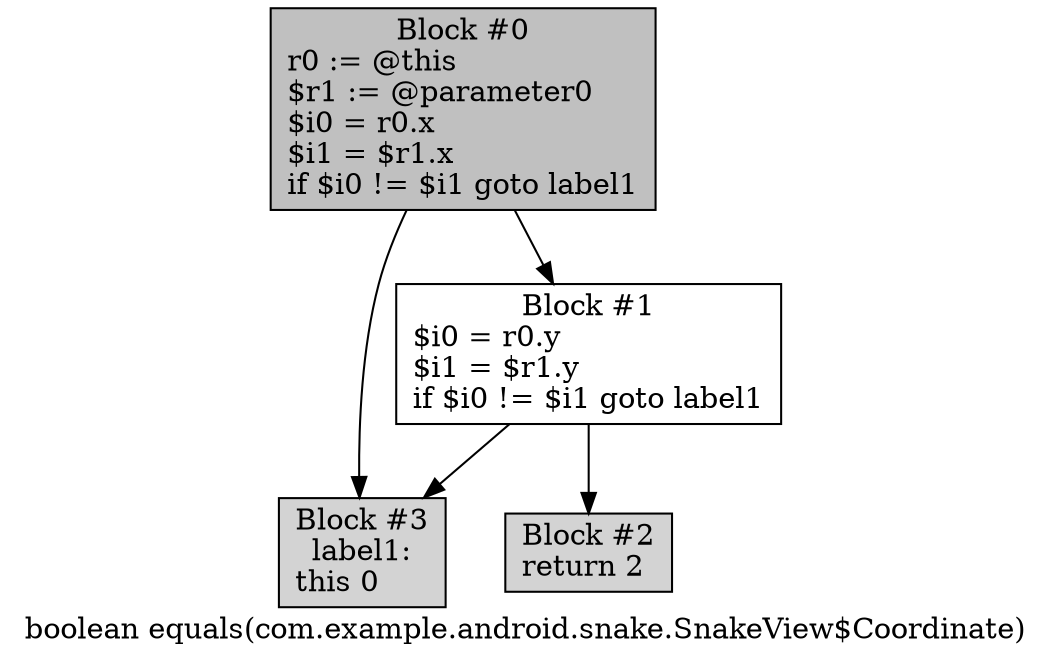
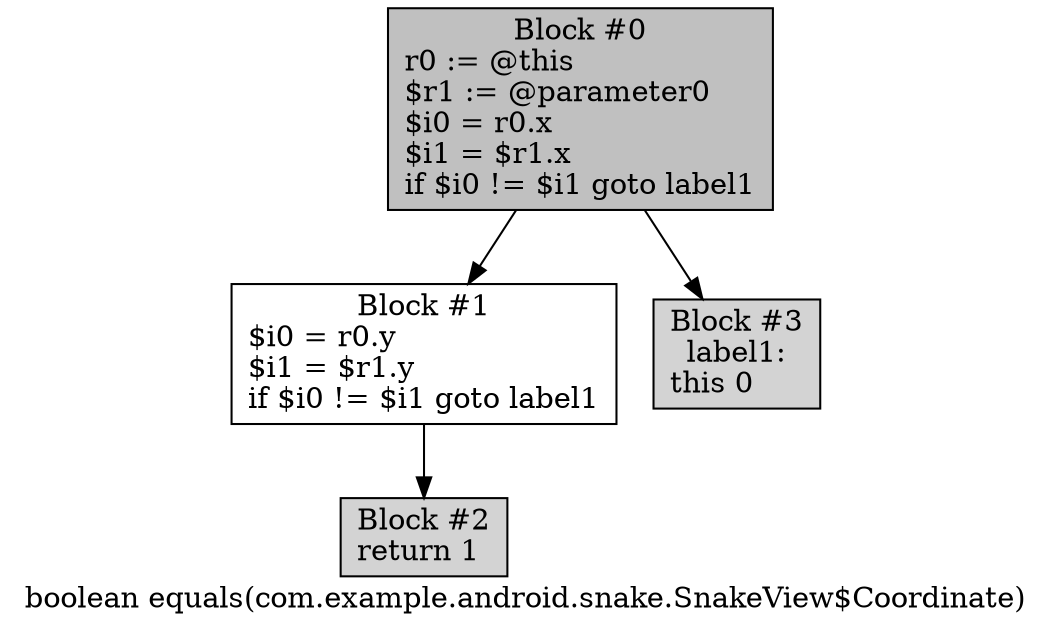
  digraph {
    fontname="DejaVu Serif"
    label="boolean equals(com.example.android.snake.SnakeView$Coordinate)"
    node [fillcolor=lightgray fontname="DejaVu Serif" shape=box style=filled]
    edge [fontname="DejaVu Serif"]
    n1 [fillcolor=gray label="Block #0\nr0 := @this\l$r1 := @parameter0\l$i0 = r0.x\l$i1 = $r1.x\lif $i0 != $i1 goto label1\l"]
    n2 [label="Block #1\n$i0 = r0.y\l$i1 = $r1.y\lif $i0 != $i1 goto label1\l" fillcolor="" style=""]
    n3 [label="Block #3\nlabel1:\nthis 0\l"]
-   n4 [label="Block #2\nreturn 2\l"]
+   n4 [label="Block #2\nreturn 1\l"]
    n1 -> n2
    n1 -> n3
-   n2 -> n3
    n2 -> n4
  }
